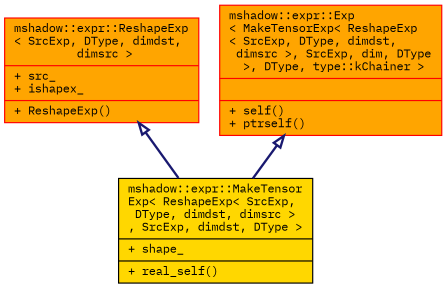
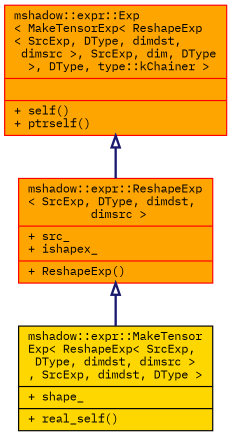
  digraph {
    fontname="IBM Plex Mono"
    node [color=red fillcolor=orange fontname="IBM Plex Mono" fontsize=10 shape=record style=filled]
    edge [arrowtail=onormal color=midnightblue dir=back fontname="IBM Plex Mono" fontsize=10 labelfontname=Helvetica labelfontsize=10 style=bold]
    n1 [fontcolor=black height=0.2 label="{mshadow::expr::ReshapeExp\l\< SrcExp, DType, dimdst,\l dimsrc \>\n|+ src_\l+ ishapex_\l|+ ReshapeExp()\l}" width=0.4]
    n2 [color=black fillcolor=gold height=0.2 label="{mshadow::expr::MakeTensor\lExp\< ReshapeExp\< SrcExp,\l DType, dimdst, dimsrc \>\l, SrcExp, dimdst, DType \>\n|+ shape_\l|+ real_self()\l}" width=0.4]
    n3 [height=0.2 label="{mshadow::expr::Exp\l\< MakeTensorExp\< ReshapeExp\l\< SrcExp, DType, dimdst,\l dimsrc \>, SrcExp, dim, DType\l \>, DType, type::kChainer \>\n||+ self()\l+ ptrself()\l}" width=0.4]
    n1 -> n2
-   n3 -> n2
+   n3 -> n1
  }
